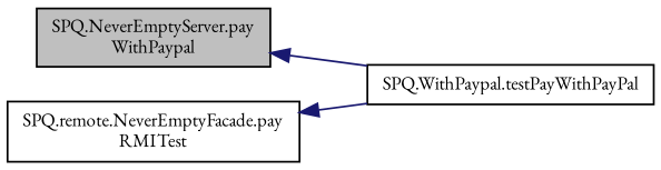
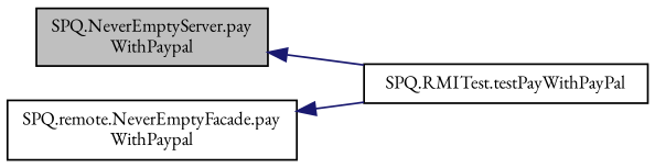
  digraph {
    fontname="EB Garamond"
    rankdir=LR
    node [color=black fillcolor=white fontname="EB Garamond" fontsize=10 shape=record style=filled]
    edge [color=midnightblue dir=back fontname="EB Garamond" fontsize=10 labelfontname=Helvetica labelfontsize=10 style=solid]
    n1 [fillcolor=grey75 fontcolor=black height=0.2 label="SPQ.NeverEmptyServer.pay\lWithPaypal" width=0.4]
-   n2 [height=0.2 label="SPQ.WithPaypal.testPayWithPayPal" width=0.4]
-   n3 [height=0.2 label="SPQ.remote.NeverEmptyFacade.pay\lRMITest" width=0.4]
+   n2 [height=0.2 label="SPQ.RMITest.testPayWithPayPal" width=0.4]
+   n3 [height=0.2 label="SPQ.remote.NeverEmptyFacade.pay\lWithPaypal" width=0.4]
    n1 -> n2
    n3 -> n2
  }
